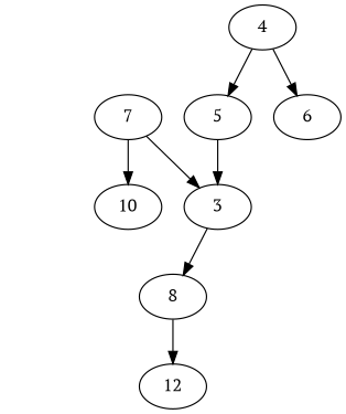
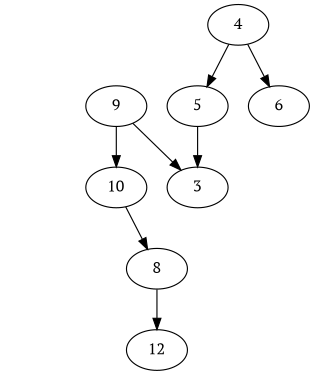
  digraph {
    fontname="PT Serif"
    node [fontname="PT Serif"]
    edge [fontname="PT Serif"]
    n1 [style=invis]
-   7
+   7 [label=9]
    10
    3
    2 [label=5]
    4
    6
    8
    12
    7 -> n1 [style=invis]
    7 -> 10
    7 -> 3
-   3 -> 8
+   10 -> 8
    2 -> 3
    4 -> 2
    4 -> 6
    8 -> 12
  }
